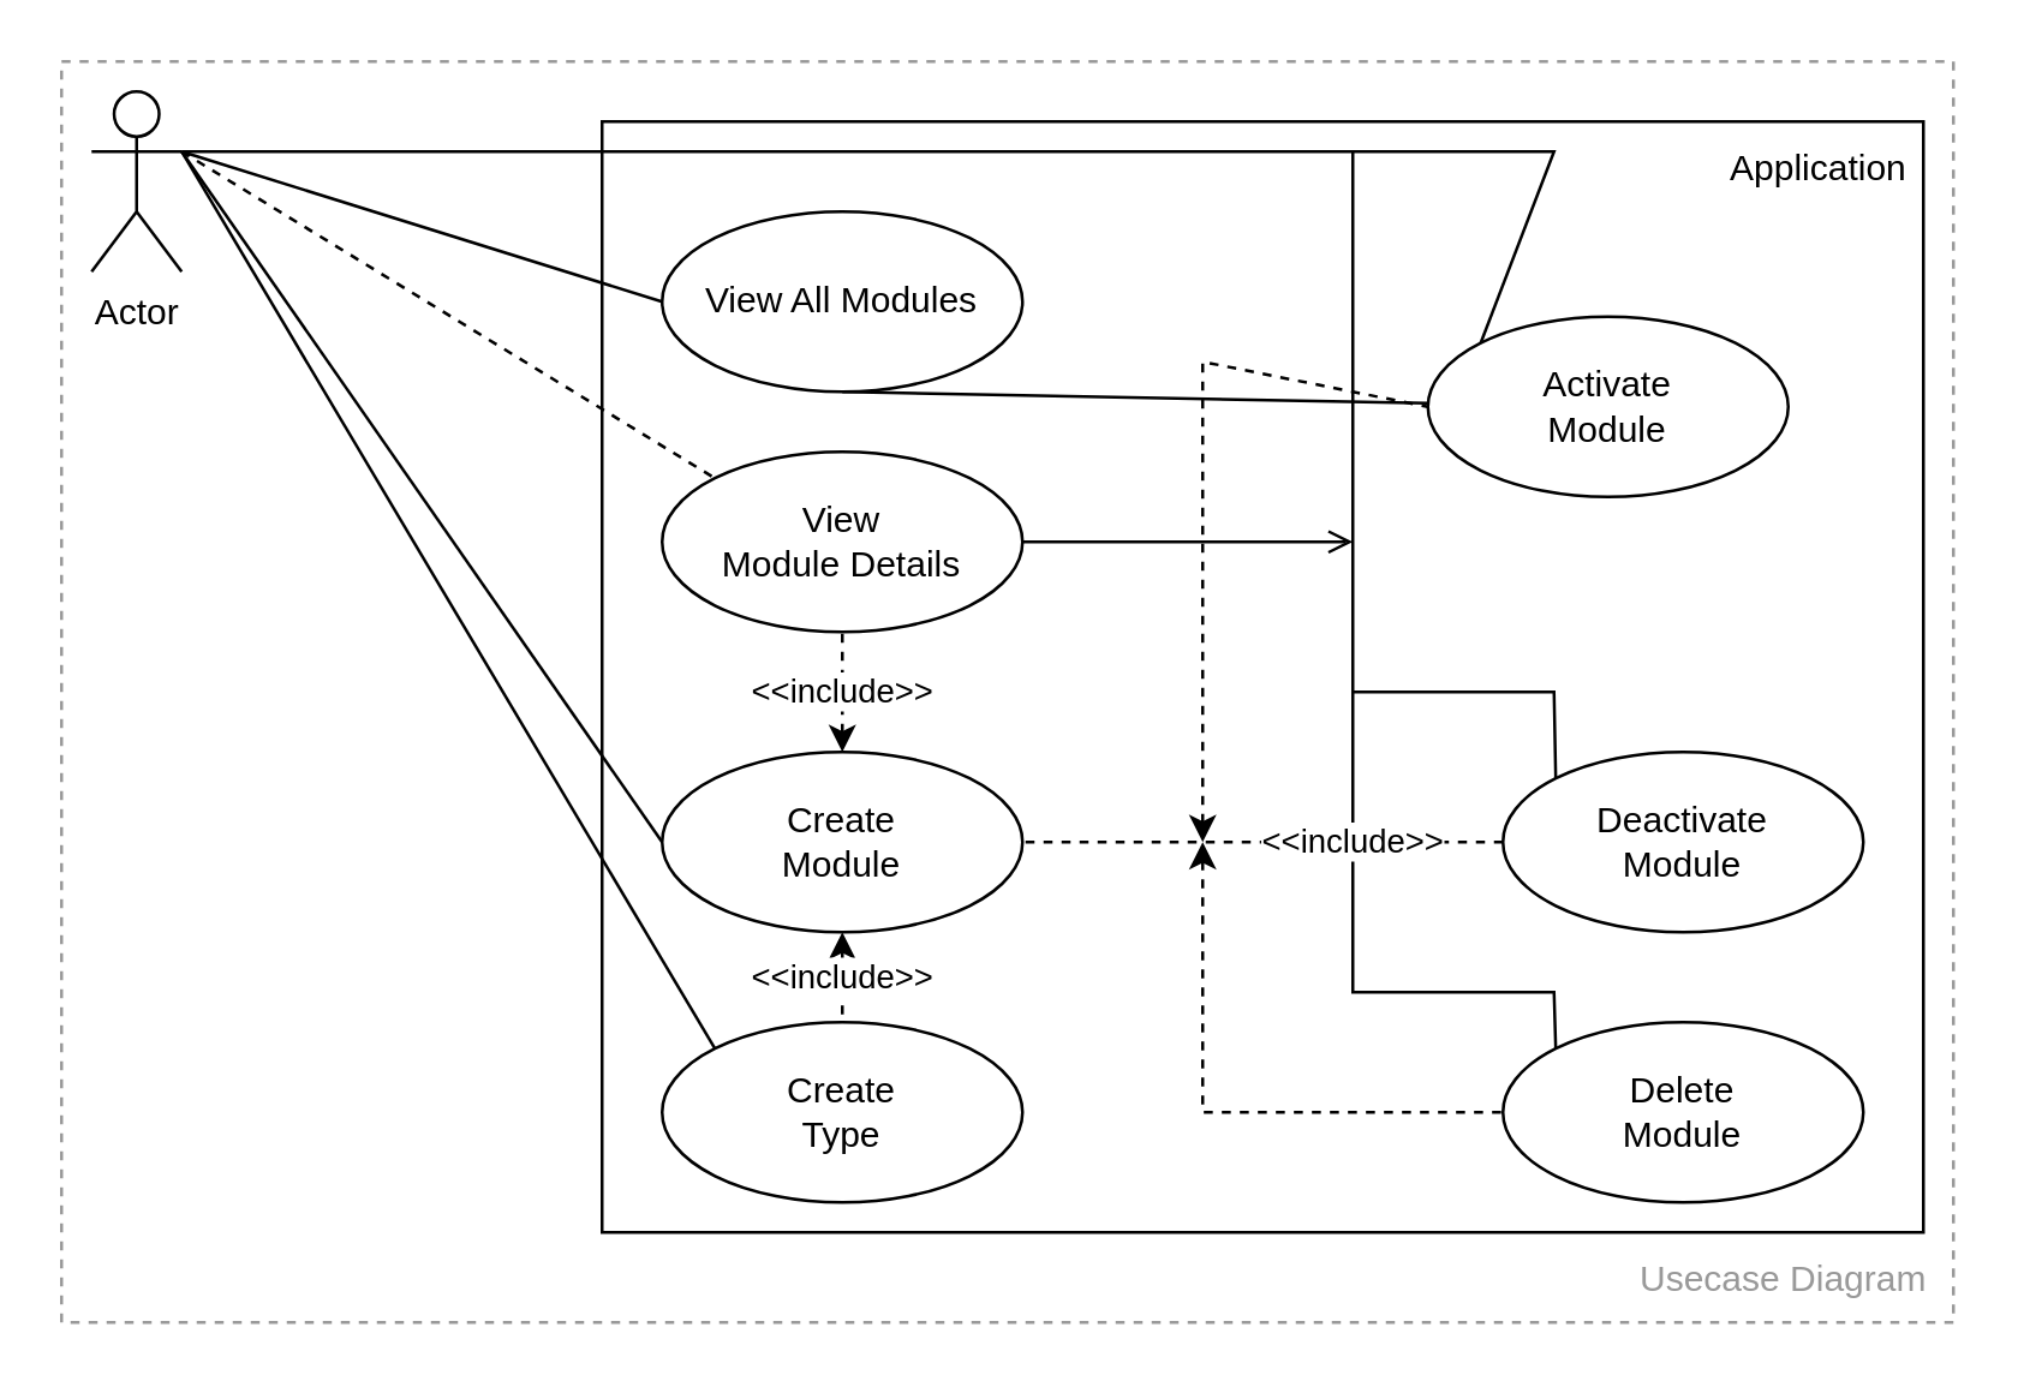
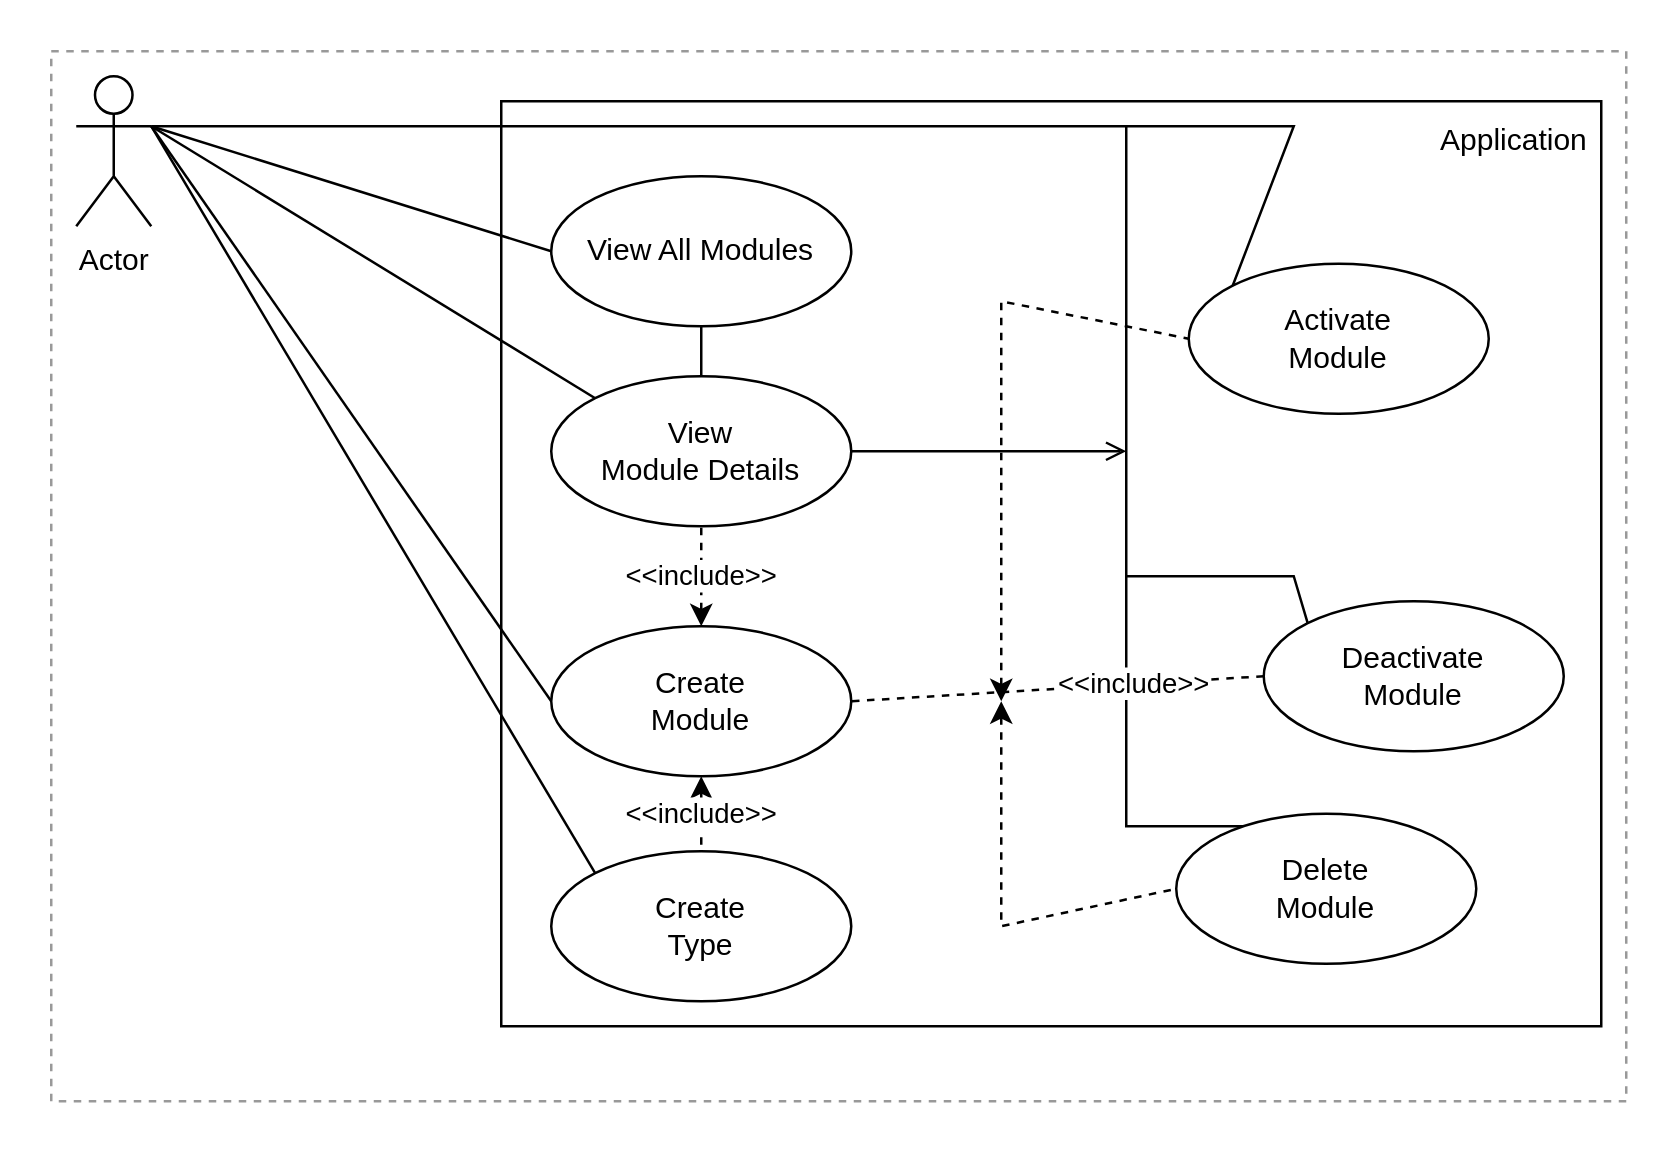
  <mxCell id="0" />
  <mxCell id="1" parent="0" />
  <mxCell id="2" value="&lt;span style=&quot;color: rgba(0 , 0 , 0 , 0) ; font-family: monospace ; font-size: 0px&quot;&gt;%3CmxGraphModel%3E%3Croot%3E%3CmxCell%20id%3D%220%22%2F%3E%3CmxCell%20id%3D%221%22%20parent%3D%220%22%2F%3E%3CmxCell%20id%3D%222%22%20value%3D%22Client%22%20style%3D%22shape%3DumlActor%3BverticalLabelPosition%3Dbottom%3BverticalAlign%3Dtop%3Bhtml%3D1%3B%22%20vertex%3D%221%22%20parent%3D%221%22%3E%3CmxGeometry%20x%3D%2240%22%20y%3D%2280%22%20width%3D%2230%22%20height%3D%2260%22%20as%3D%22geometry%22%2F%3E%3C%2FmxCell%3E%3C%2Froot%3E%3C%2FmxGraphModel%3E&lt;/span&gt;" style="rounded=0;whiteSpace=wrap;html=1;fillColor=none;strokeColor=#999999;dashed=1;" parent="1" vertex="1"><mxGeometry width="630" height="420" as="geometry" x="20" y="20" /></mxCell>
  <mxCell id="3" value="" style="rounded=0;whiteSpace=wrap;html=1;fillColor=none;strokeColor=default;" vertex="1" parent="1"><mxGeometry x="200" y="40" width="440" height="370" as="geometry" /></mxCell>
- <mxCell id="4" value="Usecase Diagram" style="text;strokeColor=none;fillColor=none;align=left;verticalAlign=middle;spacingLeft=4;spacingRight=4;overflow=hidden;points=[[0,0.5],[1,0.5]];portConstraint=eastwest;rotatable=0;fontColor=#999999;" parent="1" vertex="1"><mxGeometry x="540" y="410" width="110" height="30" as="geometry" /></mxCell>
- <mxCell id="5" style="edgeStyle=none;rounded=0;html=1;exitX=0.5;exitY=1;exitDx=0;exitDy=0;fontColor=#000000;startArrow=none;startFill=0;endArrow=none;endFill=0;" edge="1" parent="1" source="6" target="9"><mxGeometry relative="1" as="geometry" /></mxCell>
+ <mxCell id="5" style="edgeStyle=none;rounded=0;html=1;exitX=0.5;exitY=1;exitDx=0;exitDy=0;entryX=0.5;entryY=0;entryDx=0;entryDy=0;fontColor=#000000;startArrow=none;startFill=0;endArrow=none;endFill=0;" edge="1" parent="1" source="6" target="8"><mxGeometry relative="1" as="geometry" /></mxCell>
  <mxCell id="6" value="View All Modules" style="ellipse;whiteSpace=wrap;html=1;" vertex="1" parent="1"><mxGeometry x="220" y="70" width="120" height="60" as="geometry" /></mxCell>
  <mxCell id="7" style="edgeStyle=none;rounded=0;html=1;exitX=1;exitY=0.5;exitDx=0;exitDy=0;fontColor=#000000;startArrow=none;startFill=0;endArrow=open;endFill=0;" edge="1" parent="1" source="8"><mxGeometry relative="1" as="geometry"><mxPoint x="450" y="180" as="targetPoint" /></mxGeometry></mxCell>
  <mxCell id="8" value="View&lt;br&gt;Module Details" style="ellipse;whiteSpace=wrap;html=1;" vertex="1" parent="1"><mxGeometry x="220" y="150" width="120" height="60" as="geometry" /></mxCell>
  <mxCell id="9" value="Activate&lt;br&gt;Module" style="ellipse;whiteSpace=wrap;html=1;" vertex="1" parent="1"><mxGeometry x="475" y="105" width="120" height="60" as="geometry" /></mxCell>
  <mxCell id="10" style="edgeStyle=none;rounded=0;html=1;exitX=0;exitY=0;exitDx=0;exitDy=0;fontColor=#000000;startArrow=none;startFill=0;endArrow=none;endFill=0;" edge="1" parent="1" source="11"><mxGeometry relative="1" as="geometry"><mxPoint x="450" y="230" as="targetPoint" /><Array as="points"><mxPoint x="517" y="230" /></Array></mxGeometry></mxCell>
- <mxCell id="11" value="Deactivate&lt;br&gt;Module" style="ellipse;whiteSpace=wrap;html=1;" vertex="1" parent="1"><mxGeometry x="500" y="250" width="120" height="60" as="geometry" /></mxCell>
+ <mxCell id="11" value="Deactivate&lt;br&gt;Module" style="ellipse;whiteSpace=wrap;html=1;" vertex="1" parent="1"><mxGeometry x="505" y="240" width="120" height="60" as="geometry" /></mxCell>
  <mxCell id="12" style="edgeStyle=none;rounded=0;html=1;exitX=0;exitY=0;exitDx=0;exitDy=0;entryX=0;entryY=0;entryDx=0;entryDy=0;fontColor=#000000;startArrow=none;startFill=0;endArrow=none;endFill=0;" edge="1" parent="1" source="13" target="9"><mxGeometry relative="1" as="geometry"><Array as="points"><mxPoint x="517" y="330" /><mxPoint x="450" y="330" /><mxPoint x="450" y="50" /><mxPoint x="517" y="50" /></Array></mxGeometry></mxCell>
- <mxCell id="13" value="Delete&lt;br&gt;Module" style="ellipse;whiteSpace=wrap;html=1;" vertex="1" parent="1"><mxGeometry x="500" y="340" width="120" height="60" as="geometry" /></mxCell>
+ <mxCell id="13" value="Delete&lt;br&gt;Module" style="ellipse;whiteSpace=wrap;html=1;" vertex="1" parent="1"><mxGeometry x="470" y="325" width="120" height="60" as="geometry" /></mxCell>
  <mxCell id="14" value="Create&lt;br&gt;Type" style="ellipse;whiteSpace=wrap;html=1;" vertex="1" parent="1"><mxGeometry x="220" y="340" width="120" height="60" as="geometry" /></mxCell>
  <mxCell id="15" value="Application" style="text;strokeColor=none;fillColor=none;align=left;verticalAlign=middle;spacingLeft=4;spacingRight=4;overflow=hidden;points=[[0,0.5],[1,0.5]];portConstraint=eastwest;rotatable=0;fontColor=#000000;" vertex="1" parent="1"><mxGeometry x="570" y="40" width="70" height="30" as="geometry" /></mxCell>
  <mxCell id="16" style="edgeStyle=none;html=1;exitX=1;exitY=0.333;exitDx=0;exitDy=0;exitPerimeter=0;entryX=0;entryY=0.5;entryDx=0;entryDy=0;fontColor=#000000;endArrow=none;endFill=0;" edge="1" parent="1" source="21" target="6"><mxGeometry relative="1" as="geometry" /></mxCell>
  <mxCell id="17" style="edgeStyle=none;html=1;exitX=1;exitY=0.333;exitDx=0;exitDy=0;exitPerimeter=0;entryX=0;entryY=0.5;entryDx=0;entryDy=0;fontColor=#000000;endArrow=none;endFill=0;" edge="1" parent="1" source="21" target="23"><mxGeometry relative="1" as="geometry" /></mxCell>
- <mxCell id="18" style="edgeStyle=none;html=1;exitX=1;exitY=0.333;exitDx=0;exitDy=0;exitPerimeter=0;entryX=0;entryY=0;entryDx=0;entryDy=0;fontColor=#000000;endArrow=none;endFill=0;dashed=1;" edge="1" parent="1" source="21" target="8"><mxGeometry relative="1" as="geometry" /></mxCell>
+ <mxCell id="18" style="edgeStyle=none;html=1;exitX=1;exitY=0.333;exitDx=0;exitDy=0;exitPerimeter=0;entryX=0;entryY=0;entryDx=0;entryDy=0;fontColor=#000000;endArrow=none;endFill=0;" edge="1" parent="1" source="21" target="8"><mxGeometry relative="1" as="geometry" /></mxCell>
  <mxCell id="19" style="edgeStyle=none;html=1;exitX=1;exitY=0.333;exitDx=0;exitDy=0;exitPerimeter=0;entryX=0;entryY=0;entryDx=0;entryDy=0;fontColor=#000000;endArrow=none;endFill=0;" edge="1" parent="1" source="21" target="14"><mxGeometry relative="1" as="geometry" /></mxCell>
  <mxCell id="20" style="edgeStyle=none;html=1;exitX=1;exitY=0.333;exitDx=0;exitDy=0;exitPerimeter=0;fontColor=#000000;endArrow=none;endFill=0;rounded=0;" edge="1" parent="1" source="21"><mxGeometry relative="1" as="geometry"><mxPoint x="450" y="50" as="targetPoint" /><Array as="points" /></mxGeometry></mxCell>
  <mxCell id="21" value="Actor" style="shape=umlActor;verticalLabelPosition=bottom;verticalAlign=top;html=1;" vertex="1" parent="1"><mxGeometry x="30" y="30" width="30" height="60" as="geometry" /></mxCell>
  <mxCell id="22" value="&amp;lt;&amp;lt;include&amp;gt;&amp;gt;" style="edgeStyle=none;html=1;entryX=0.5;entryY=1;entryDx=0;entryDy=0;labelBackgroundColor=default;startArrow=classic;startFill=1;endArrow=none;endFill=0;dashed=1;exitX=0.5;exitY=0;exitDx=0;exitDy=0;" edge="1" parent="1" source="23" target="8"><mxGeometry relative="1" as="geometry"><mxPoint x="680.001" y="235" as="sourcePoint" /><mxPoint x="754.659" y="112.18" as="targetPoint" /></mxGeometry></mxCell>
  <mxCell id="23" value="Create&lt;br&gt;Module" style="ellipse;whiteSpace=wrap;html=1;" vertex="1" parent="1"><mxGeometry x="220" y="250" width="120" height="60" as="geometry" /></mxCell>
  <mxCell id="24" value="&amp;lt;&amp;lt;include&amp;gt;&amp;gt;" style="edgeStyle=none;html=1;entryX=0.5;entryY=0;entryDx=0;entryDy=0;labelBackgroundColor=default;startArrow=classic;startFill=1;endArrow=none;endFill=0;dashed=1;exitX=0.5;exitY=1;exitDx=0;exitDy=0;" edge="1" parent="1" source="23" target="14"><mxGeometry relative="1" as="geometry"><mxPoint x="70.001" y="410" as="sourcePoint" /><mxPoint x="144.659" y="287.18" as="targetPoint" /></mxGeometry></mxCell>
  <mxCell id="25" value="&amp;lt;&amp;lt;include&amp;gt;&amp;gt;" style="edgeStyle=none;html=1;entryX=1;entryY=0.5;entryDx=0;entryDy=0;labelBackgroundColor=default;startArrow=none;startFill=0;endArrow=none;endFill=1;dashed=1;exitX=0;exitY=0.5;exitDx=0;exitDy=0;" edge="1" parent="1" source="11" target="23"><mxGeometry x="-0.375" relative="1" as="geometry"><mxPoint x="408.001" y="340" as="sourcePoint" /><mxPoint x="482.659" y="217.18" as="targetPoint" /><mxPoint as="offset" /></mxGeometry></mxCell>
  <mxCell id="26" style="edgeStyle=none;html=1;entryX=0;entryY=0.5;entryDx=0;entryDy=0;fontColor=#000000;startArrow=classic;startFill=1;endArrow=none;endFill=0;dashed=1;rounded=0;" edge="1" parent="1" target="13"><mxGeometry relative="1" as="geometry"><mxPoint x="400" y="280" as="sourcePoint" /><mxPoint x="510" y="380" as="targetPoint" /><Array as="points"><mxPoint x="400" y="370" /></Array></mxGeometry></mxCell>
  <mxCell id="27" style="edgeStyle=none;html=1;entryX=0;entryY=0.5;entryDx=0;entryDy=0;fontColor=#000000;startArrow=classic;startFill=1;endArrow=none;endFill=0;dashed=1;rounded=0;" edge="1" parent="1" target="9"><mxGeometry relative="1" as="geometry"><mxPoint x="400" y="280" as="sourcePoint" /><mxPoint x="510" y="380" as="targetPoint" /><Array as="points"><mxPoint x="400" y="120" /></Array></mxGeometry></mxCell>
